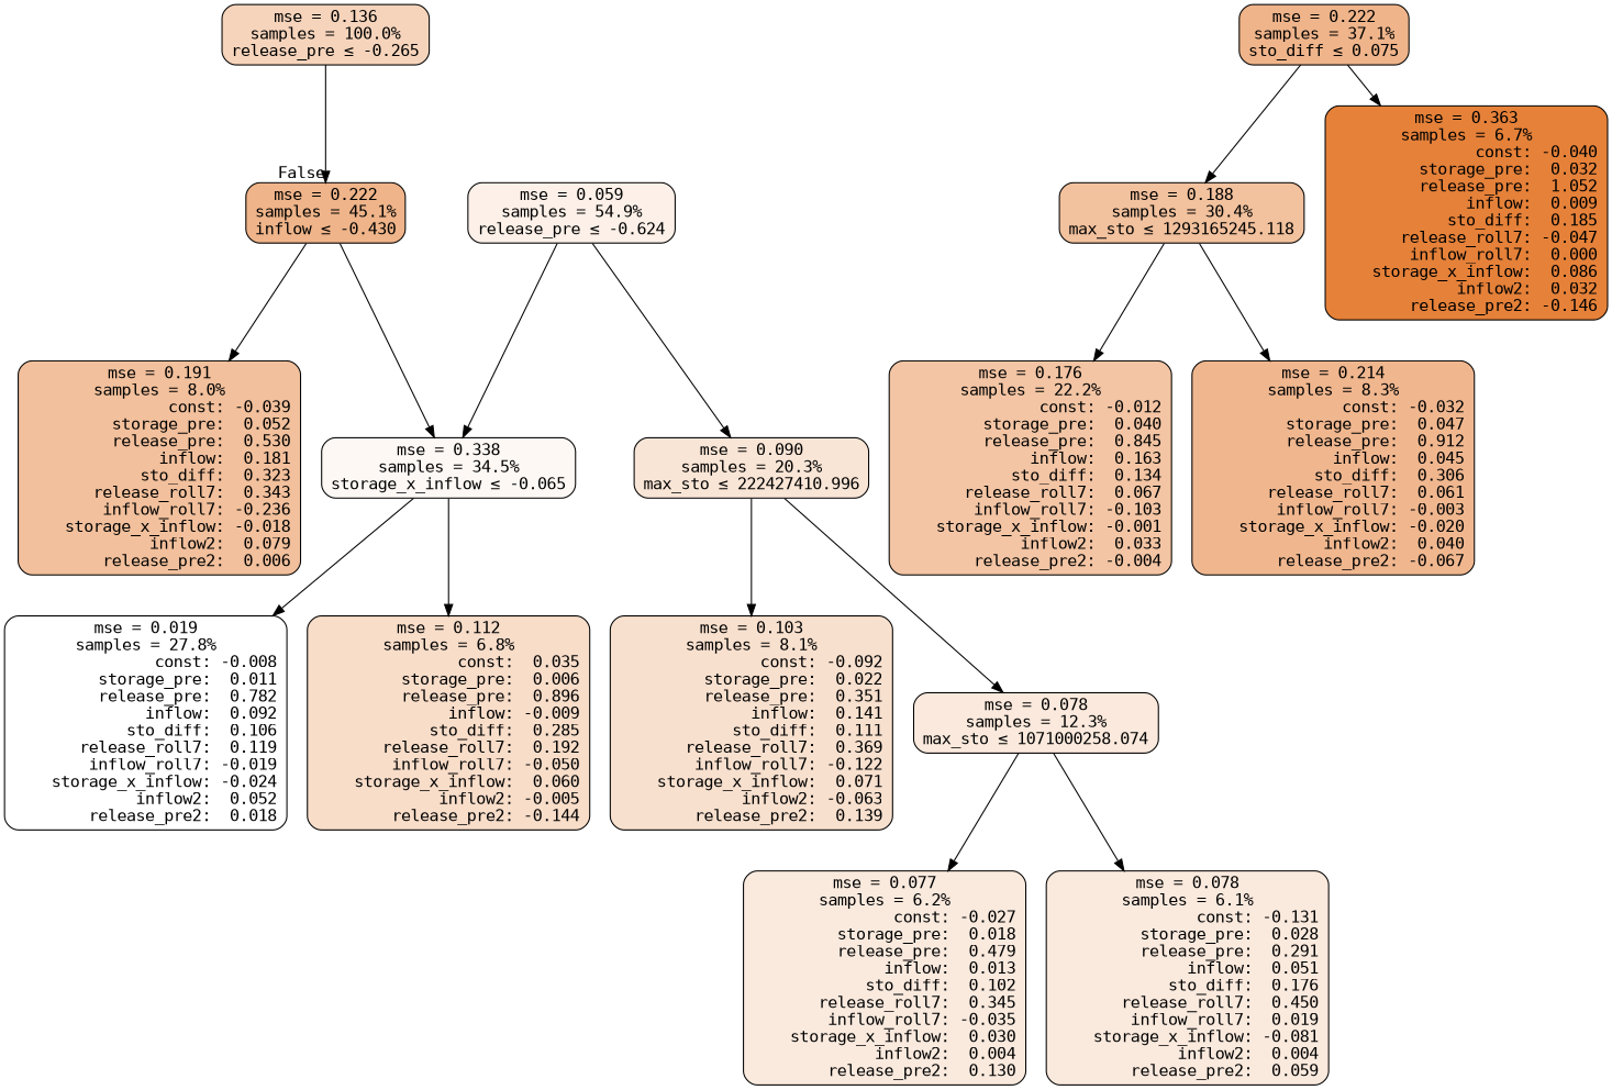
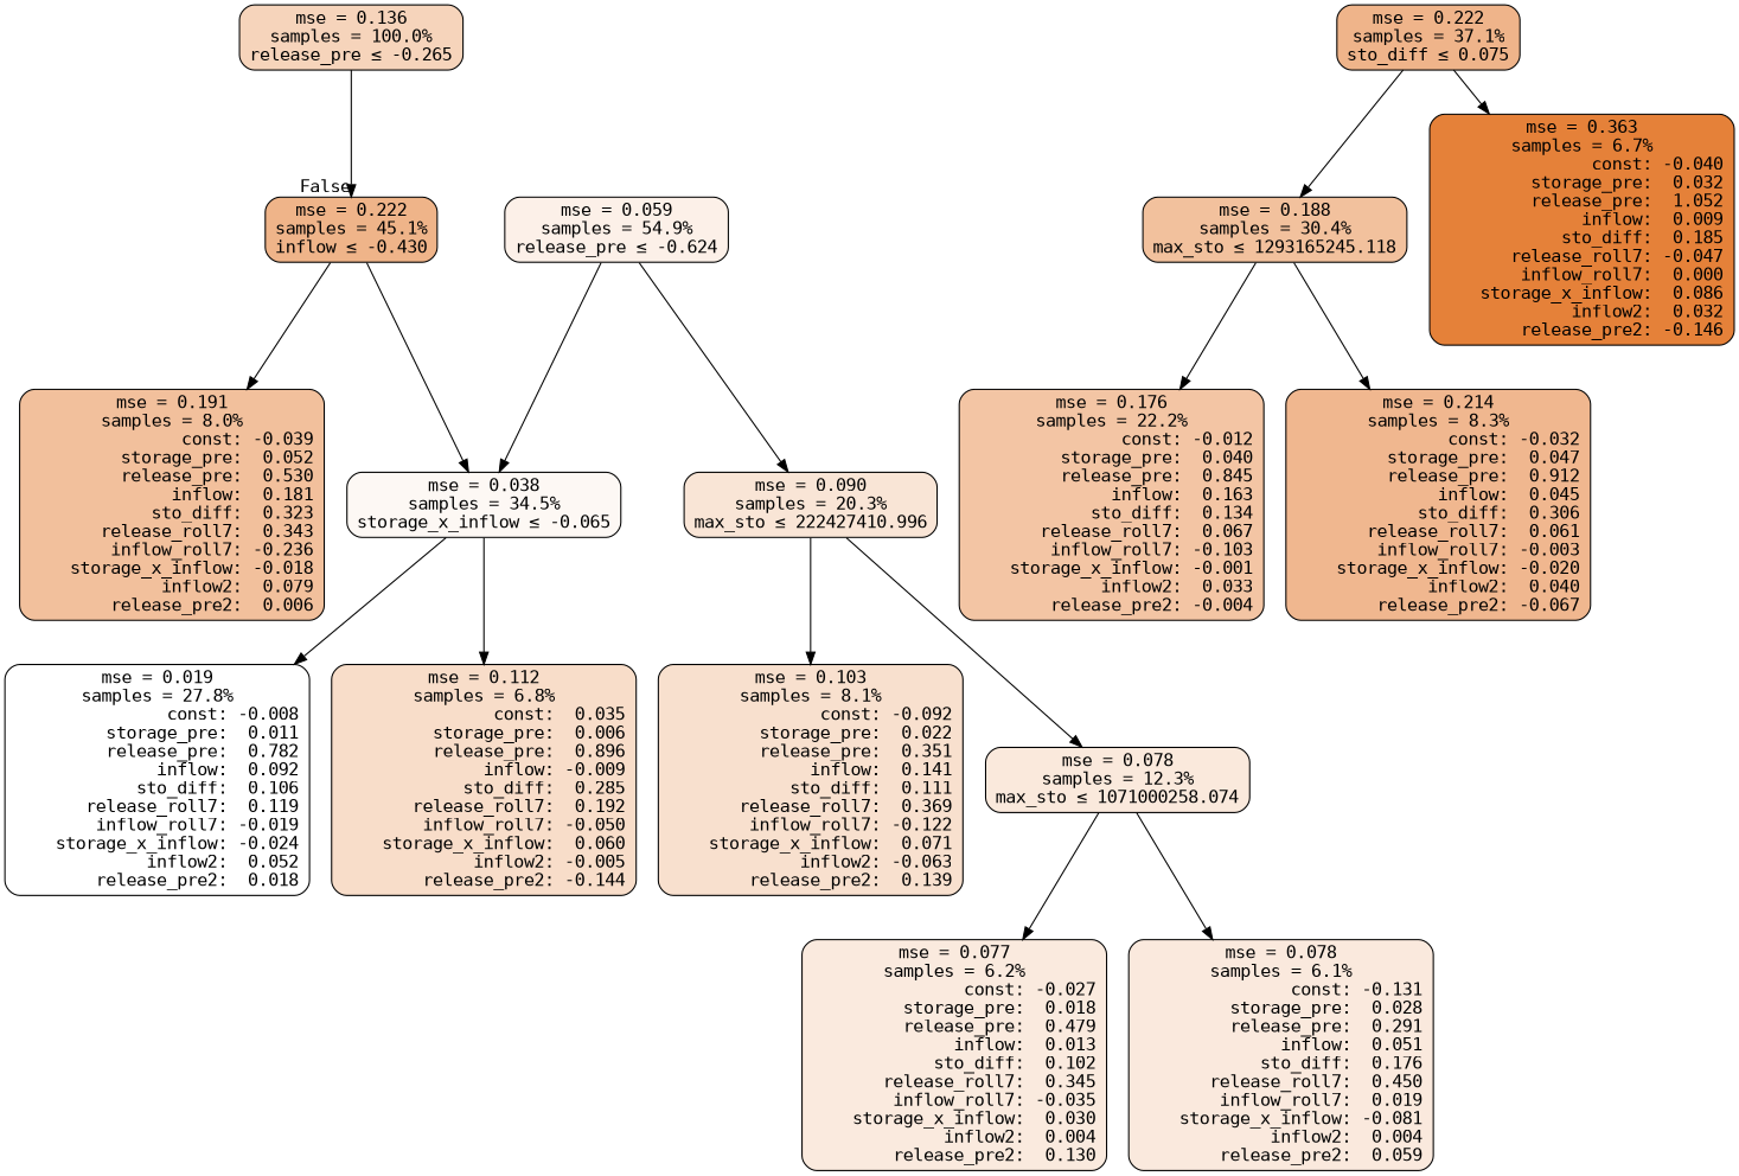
  digraph {
    fontname="DejaVu Sans Mono"
    node [color=black fontname="DejaVu Sans Mono" shape=rectangle style="filled, rounded"]
    edge [fontname="DejaVu Sans Mono"]
    n1 [fillcolor="#f6d4bb" label="mse = 0.136\nsamples = 100.0%\nrelease_pre &le; -0.265"]
    n2 [fillcolor="#efb489" label="mse = 0.222\nsamples = 45.1%\ninflow &le; -0.430"]
    n3 [fillcolor="#fcf0e8" label="mse = 0.059\nsamples = 54.9%\nrelease_pre &le; -0.624"]
    n4 [fillcolor="#f9e5d6" label="mse = 0.090\nsamples = 20.3%\nmax_sto &le; 222427410.996"]
-   n5 [fillcolor="#fdf8f4" label="mse = 0.338\nsamples = 34.5%\nstorage_x_inflow &le; -0.065"]
+   n5 [fillcolor="#fdf8f4" label="mse = 0.038\nsamples = 34.5%\nstorage_x_inflow &le; -0.065"]
    n6 [fillcolor="#f2c09c" label="mse = 0.191\nsamples = 8.0%\n               const: -0.039\n         storage_pre:  0.052\n         release_pre:  0.530\n              inflow:  0.181\n            sto_diff:  0.323\n       release_roll7:  0.343\n        inflow_roll7: -0.236\n    storage_x_inflow: -0.018\n             inflow2:  0.079\n        release_pre2:  0.006"]
    n7 [fillcolor="#f8e0ce" label="mse = 0.103\nsamples = 8.1%\n               const: -0.092\n         storage_pre:  0.022\n         release_pre:  0.351\n              inflow:  0.141\n            sto_diff:  0.111\n       release_roll7:  0.369\n        inflow_roll7: -0.122\n    storage_x_inflow:  0.071\n             inflow2: -0.063\n        release_pre2:  0.139"]
    n8 [fillcolor="#fae9dc" label="mse = 0.078\nsamples = 12.3%\nmax_sto &le; 1071000258.074"]
    n9 [fillcolor="#ffffff" label="mse = 0.019\nsamples = 27.8%\n               const: -0.008\n         storage_pre:  0.011\n         release_pre:  0.782\n              inflow:  0.092\n            sto_diff:  0.106\n       release_roll7:  0.119\n        inflow_roll7: -0.019\n    storage_x_inflow: -0.024\n             inflow2:  0.052\n        release_pre2:  0.018"]
    n10 [fillcolor="#f8ddc9" label="mse = 0.112\nsamples = 6.8%\n               const:  0.035\n         storage_pre:  0.006\n         release_pre:  0.896\n              inflow: -0.009\n            sto_diff:  0.285\n       release_roll7:  0.192\n        inflow_roll7: -0.050\n    storage_x_inflow:  0.060\n             inflow2: -0.005\n        release_pre2: -0.144"]
    n11 [fillcolor="#faeade" label="mse = 0.077\nsamples = 6.2%\n               const: -0.027\n         storage_pre:  0.018\n         release_pre:  0.479\n              inflow:  0.013\n            sto_diff:  0.102\n       release_roll7:  0.345\n        inflow_roll7: -0.035\n    storage_x_inflow:  0.030\n             inflow2:  0.004\n        release_pre2:  0.130"]
    n12 [fillcolor="#fae9dd" label="mse = 0.078\nsamples = 6.1%\n               const: -0.131\n         storage_pre:  0.028\n         release_pre:  0.291\n              inflow:  0.051\n            sto_diff:  0.176\n       release_roll7:  0.450\n        inflow_roll7:  0.019\n    storage_x_inflow: -0.081\n             inflow2:  0.004\n        release_pre2:  0.059"]
    n13 [fillcolor="#efb48a" label="mse = 0.222\nsamples = 37.1%\nsto_diff &le; 0.075"]
    n14 [fillcolor="#f2c19d" label="mse = 0.188\nsamples = 30.4%\nmax_sto &le; 1293165245.118"]
    n15 [fillcolor="#e58139" label="mse = 0.363\nsamples = 6.7%\n               const: -0.040\n         storage_pre:  0.032\n         release_pre:  1.052\n              inflow:  0.009\n            sto_diff:  0.185\n       release_roll7: -0.047\n        inflow_roll7:  0.000\n    storage_x_inflow:  0.086\n             inflow2:  0.032\n        release_pre2: -0.146"]
    n16 [fillcolor="#f3c5a4" label="mse = 0.176\nsamples = 22.2%\n               const: -0.012\n         storage_pre:  0.040\n         release_pre:  0.845\n              inflow:  0.163\n            sto_diff:  0.134\n       release_roll7:  0.067\n        inflow_roll7: -0.103\n    storage_x_inflow: -0.001\n             inflow2:  0.033\n        release_pre2: -0.004"]
    n17 [fillcolor="#f0b78f" label="mse = 0.214\nsamples = 8.3%\n               const: -0.032\n         storage_pre:  0.047\n         release_pre:  0.912\n              inflow:  0.045\n            sto_diff:  0.306\n       release_roll7:  0.061\n        inflow_roll7: -0.003\n    storage_x_inflow: -0.020\n             inflow2:  0.040\n        release_pre2: -0.067"]
    n1 -> n2 [headlabel=False labelangle=-45 labeldistance=2.5]
    n2 -> n5
    n2 -> n6
    n3 -> n4
    n3 -> n5
    n4 -> n7
    n4 -> n8
    n5 -> n9
    n5 -> n10
    n8 -> n11
    n8 -> n12
    n13 -> n14
    n13 -> n15
    n14 -> n16
    n14 -> n17
  }
